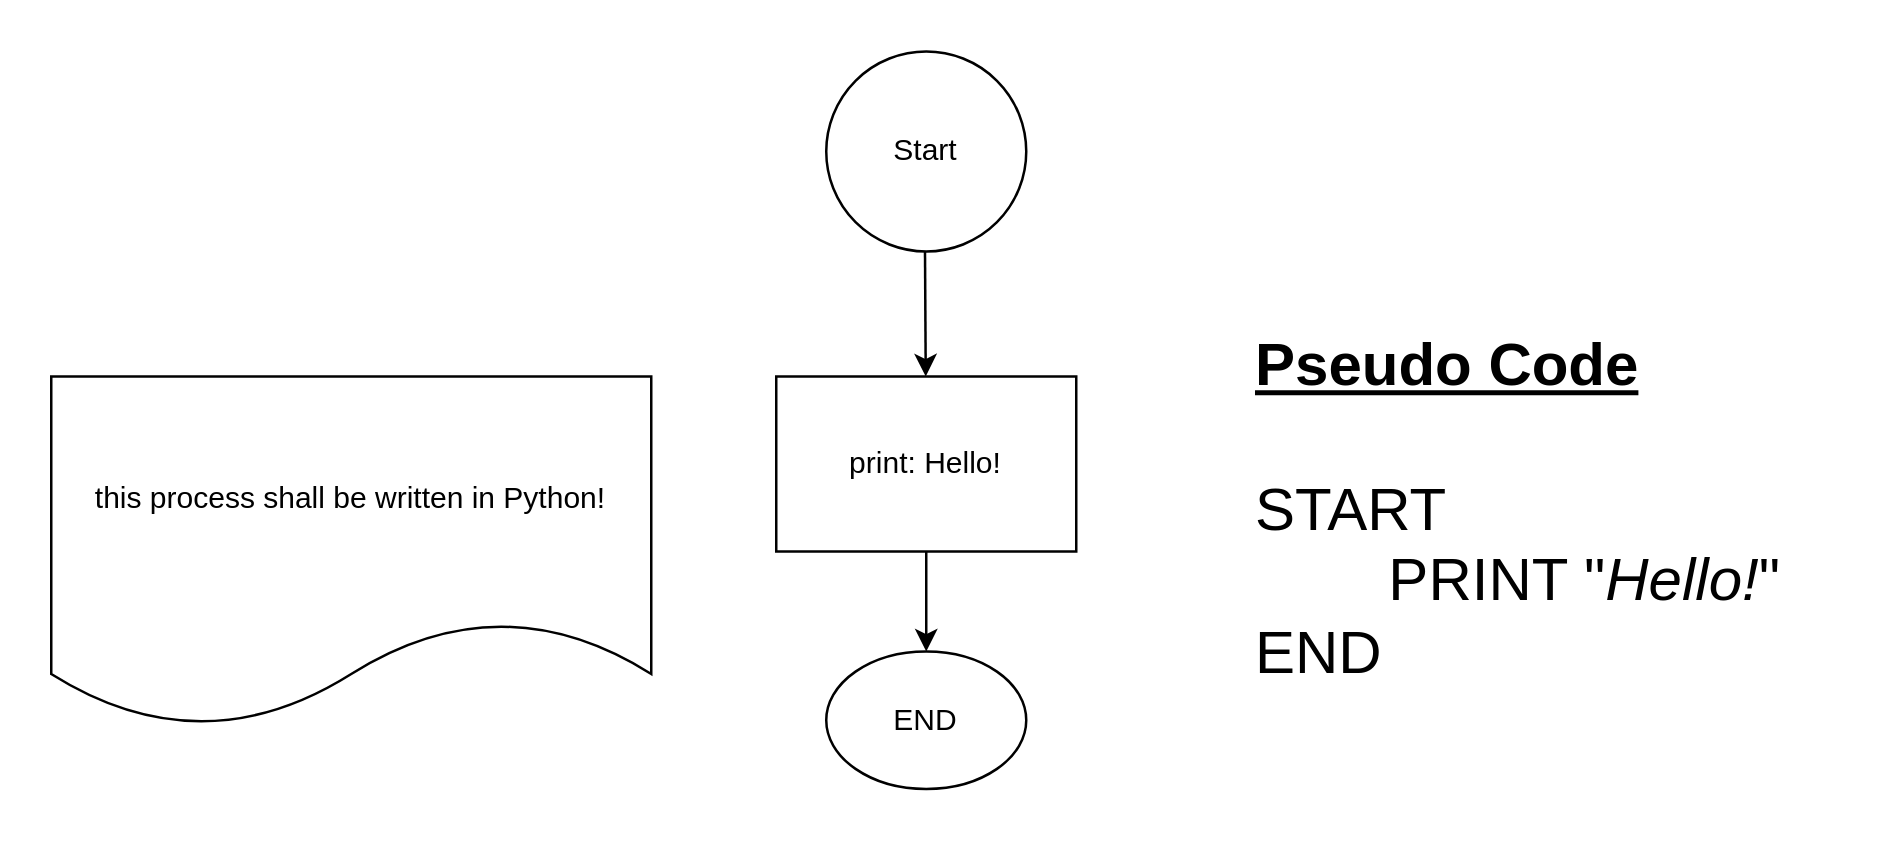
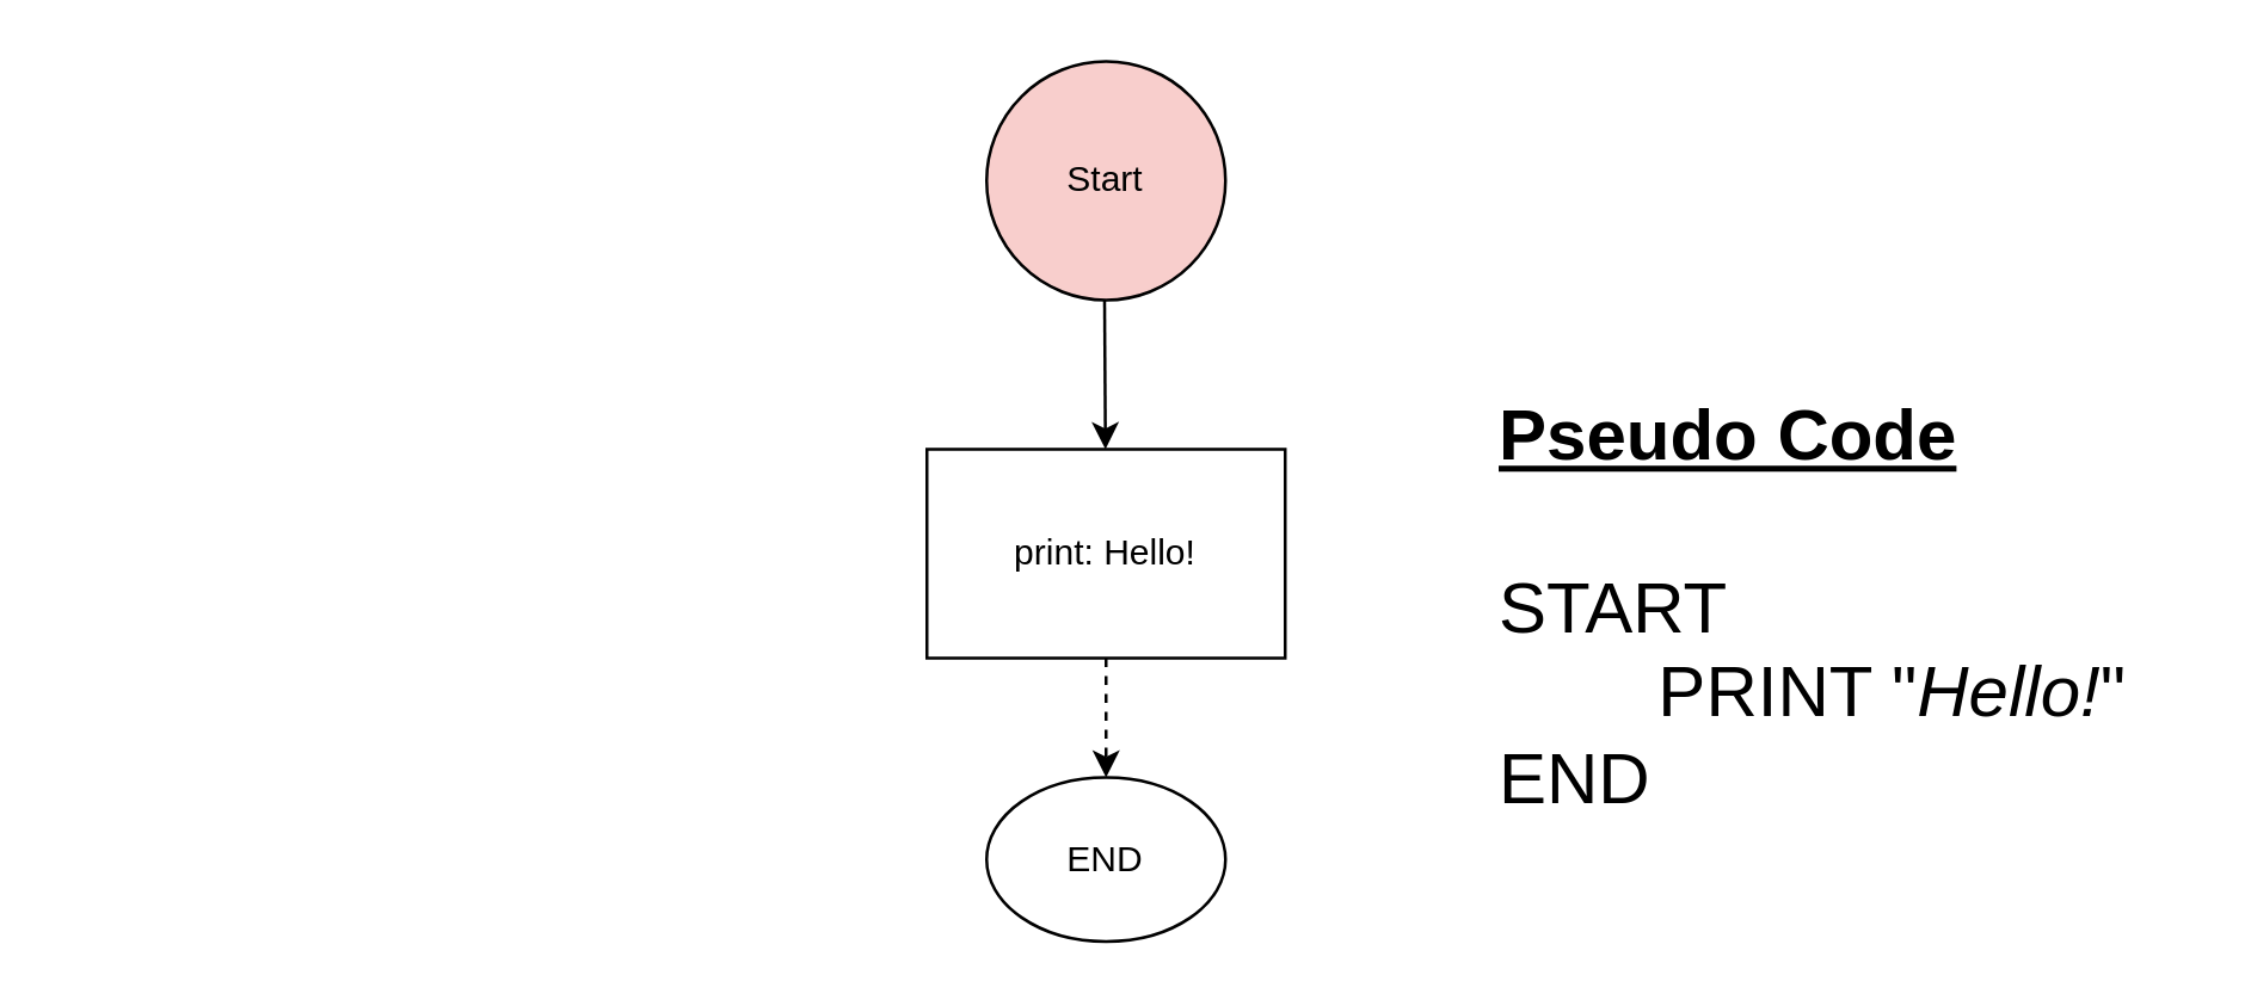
  <mxCell id="0" />
  <mxCell id="1" parent="0" />
- <mxCell id="2" value="Start" style="ellipse;whiteSpace=wrap;html=1;rotation=0;" vertex="1" parent="1"><mxGeometry x="330" y="20" width="80" height="80" as="geometry" /></mxCell>
+ <mxCell id="2" value="Start" style="ellipse;whiteSpace=wrap;html=1;rotation=0;fillColor=#f8cecc;" vertex="1" parent="1"><mxGeometry x="330" y="20" width="80" height="80" as="geometry" /></mxCell>
  <mxCell id="3" value="" style="endArrow=classic;html=1;rounded=0;" edge="1" parent="1" target="5"><mxGeometry width="50" height="50" relative="1" as="geometry"><mxPoint x="369.5" y="100" as="sourcePoint" /><mxPoint x="370" y="180" as="targetPoint" /></mxGeometry></mxCell>
- <mxCell id="4" value="" style="edgeStyle=orthogonalEdgeStyle;rounded=0;orthogonalLoop=1;jettySize=auto;html=1;" edge="1" parent="1" source="5" target="6"><mxGeometry relative="1" as="geometry" /></mxCell>
+ <mxCell id="4" value="" style="edgeStyle=orthogonalEdgeStyle;rounded=0;orthogonalLoop=1;jettySize=auto;html=1;dashed=1;" edge="1" parent="1" source="5" target="6"><mxGeometry relative="1" as="geometry" /></mxCell>
  <mxCell id="5" value="print: Hello!" style="rounded=0;whiteSpace=wrap;html=1;" vertex="1" parent="1"><mxGeometry x="310" y="150" width="120" height="70" as="geometry" /></mxCell>
  <mxCell id="6" value="END" style="ellipse;whiteSpace=wrap;html=1;aspect=fixed;" vertex="1" parent="1"><mxGeometry x="330" y="260" width="80" height="55" as="geometry" /></mxCell>
- <mxCell id="7" value="this process shall be written in Python!" style="shape=document;whiteSpace=wrap;html=1;boundedLbl=1;" vertex="1" parent="1"><mxGeometry x="20" y="150" width="240" height="140" as="geometry" /></mxCell>
  <mxCell id="8" value="&lt;h1 style=&quot;margin-top: 0px;&quot;&gt;&lt;span style=&quot;background-color: transparent; color: light-dark(rgb(0, 0, 0), rgb(255, 255, 255));&quot;&gt;&lt;u&gt;Pseudo Code&lt;/u&gt;&lt;br&gt;&lt;/span&gt;&lt;br&gt;&lt;span style=&quot;font-weight: normal;&quot;&gt;START&lt;br&gt;&lt;span style=&quot;white-space: pre;&quot;&gt;&#09;&lt;/span&gt;PRINT &quot;&lt;i&gt;Hello!&lt;/i&gt;&quot;&lt;br&gt;END&lt;/span&gt;&lt;/h1&gt;" style="text;html=1;whiteSpace=wrap;overflow=hidden;rounded=0;" vertex="1" parent="1"><mxGeometry x="500" y="125" width="230" height="185" as="geometry" /></mxCell>
